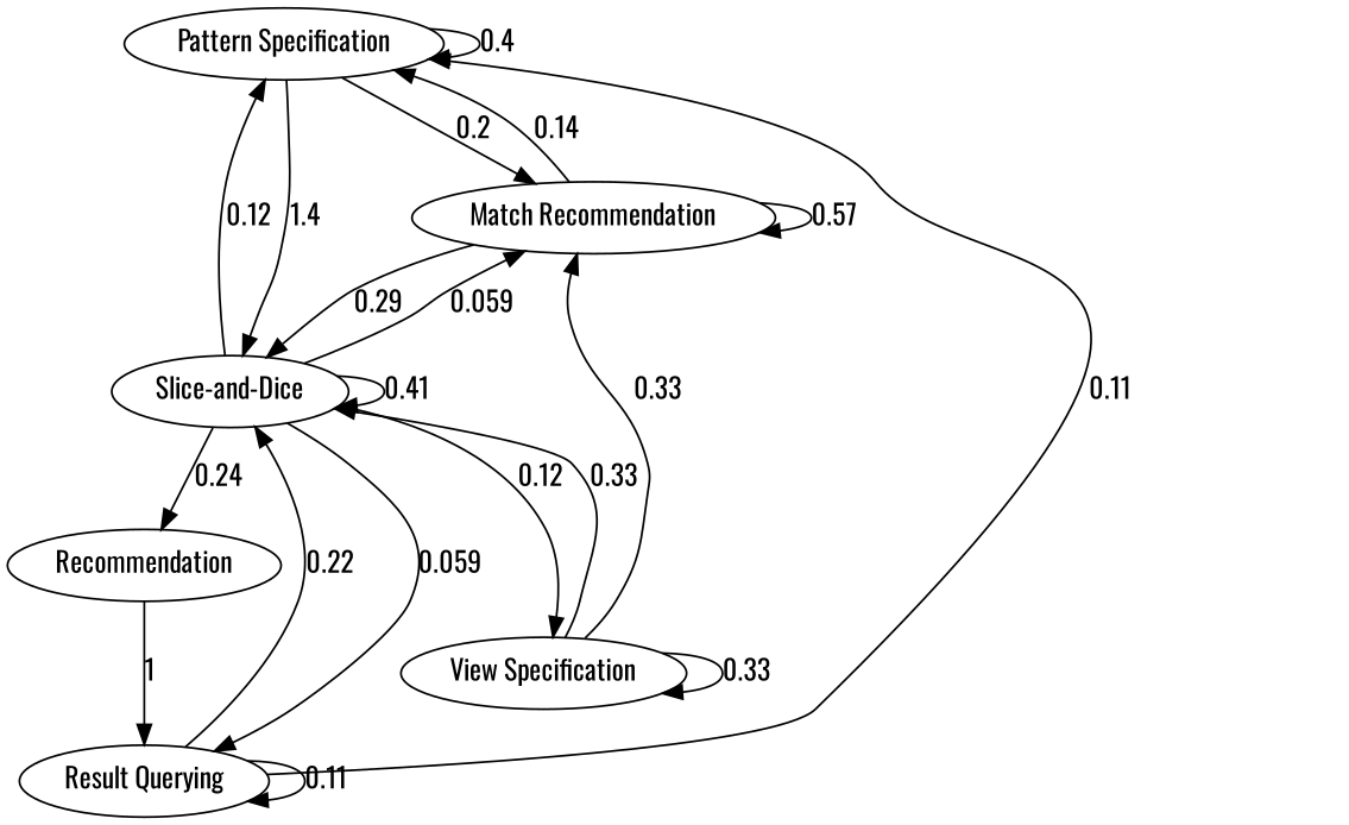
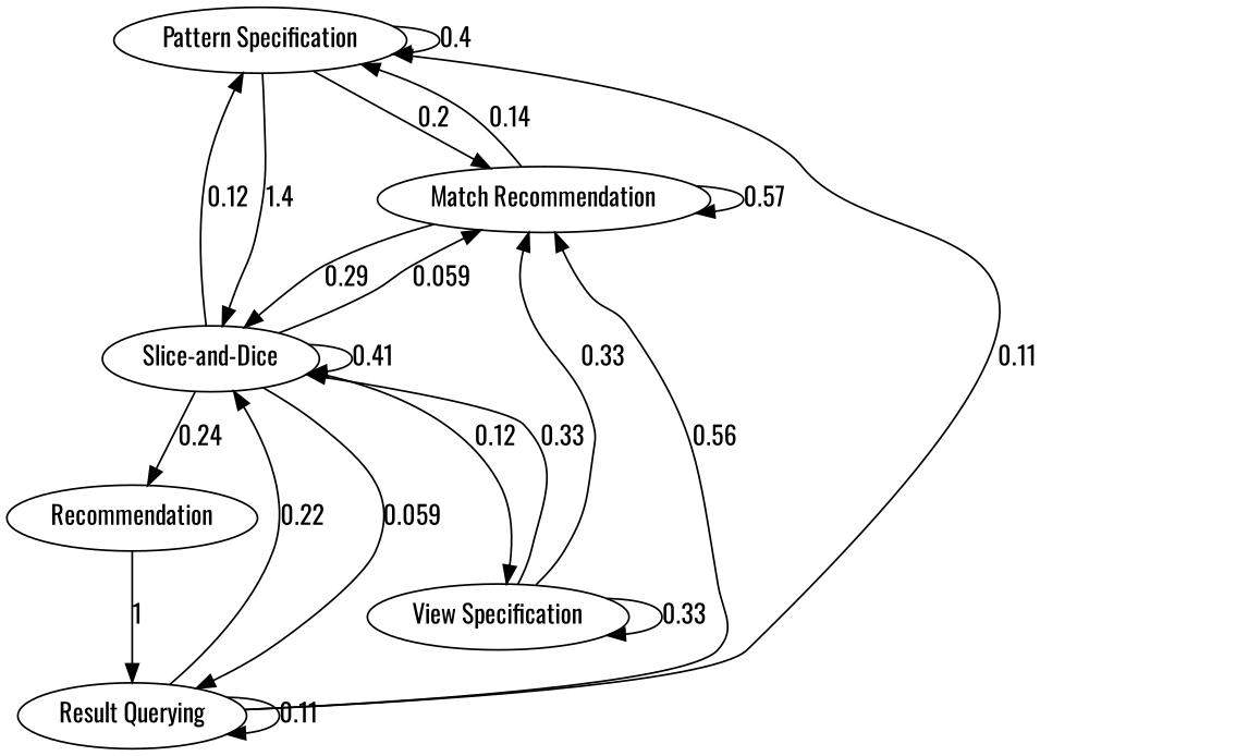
  digraph {
    fontname=Oswald
    node [fontname=Oswald]
    edge [fontname=Oswald weight=0.3333333333333333]
    "Pattern Specification"
    n2 [label="Match Recommendation"]
    "Slice-and-Dice"
    "View Specification"
    "Result Querying"
    Recommendation
    "Pattern Specification" -> "Pattern Specification" [label=0.4 weight=0.4]
    "Pattern Specification" -> n2 [label=0.2 weight=0.2]
    "Pattern Specification" -> "Slice-and-Dice" [label=1.4 weight=0.4]
    n2 -> "Pattern Specification" [label=0.14 weight=0.14285714285714285]
    n2 -> n2 [label=0.57 weight=0.5714285714285714]
    n2 -> "Slice-and-Dice" [label=0.29 weight=0.2857142857142857]
    "Slice-and-Dice" -> "Pattern Specification" [label=0.12 weight=0.11764705882352941]
    "Slice-and-Dice" -> n2 [label=0.059 weight=0.058823529411764705]
    "Slice-and-Dice" -> "Slice-and-Dice" [label=0.41 weight=0.4117647058823529]
    "Slice-and-Dice" -> "View Specification" [label=0.12 weight=0.11764705882352941]
    "Slice-and-Dice" -> "Result Querying" [label=0.059 weight=0.058823529411764705]
    "Slice-and-Dice" -> Recommendation [label=0.24 weight=0.23529411764705882]
    "View Specification" -> n2 [label=0.33]
    "View Specification" -> "Slice-and-Dice" [label=0.33]
    "View Specification" -> "View Specification" [label=0.33]
    "Result Querying" -> "Pattern Specification" [label=0.11 weight=0.1111111111111111]
+   "Result Querying" -> n2 [label=0.56 weight=0.5555555555555556]
    "Result Querying" -> "Slice-and-Dice" [label=0.22 weight=0.2222222222222222]
    "Result Querying" -> "Result Querying" [label=0.11 weight=0.1111111111111111]
    Recommendation -> "Result Querying" [label=1 weight=1.0]
  }
